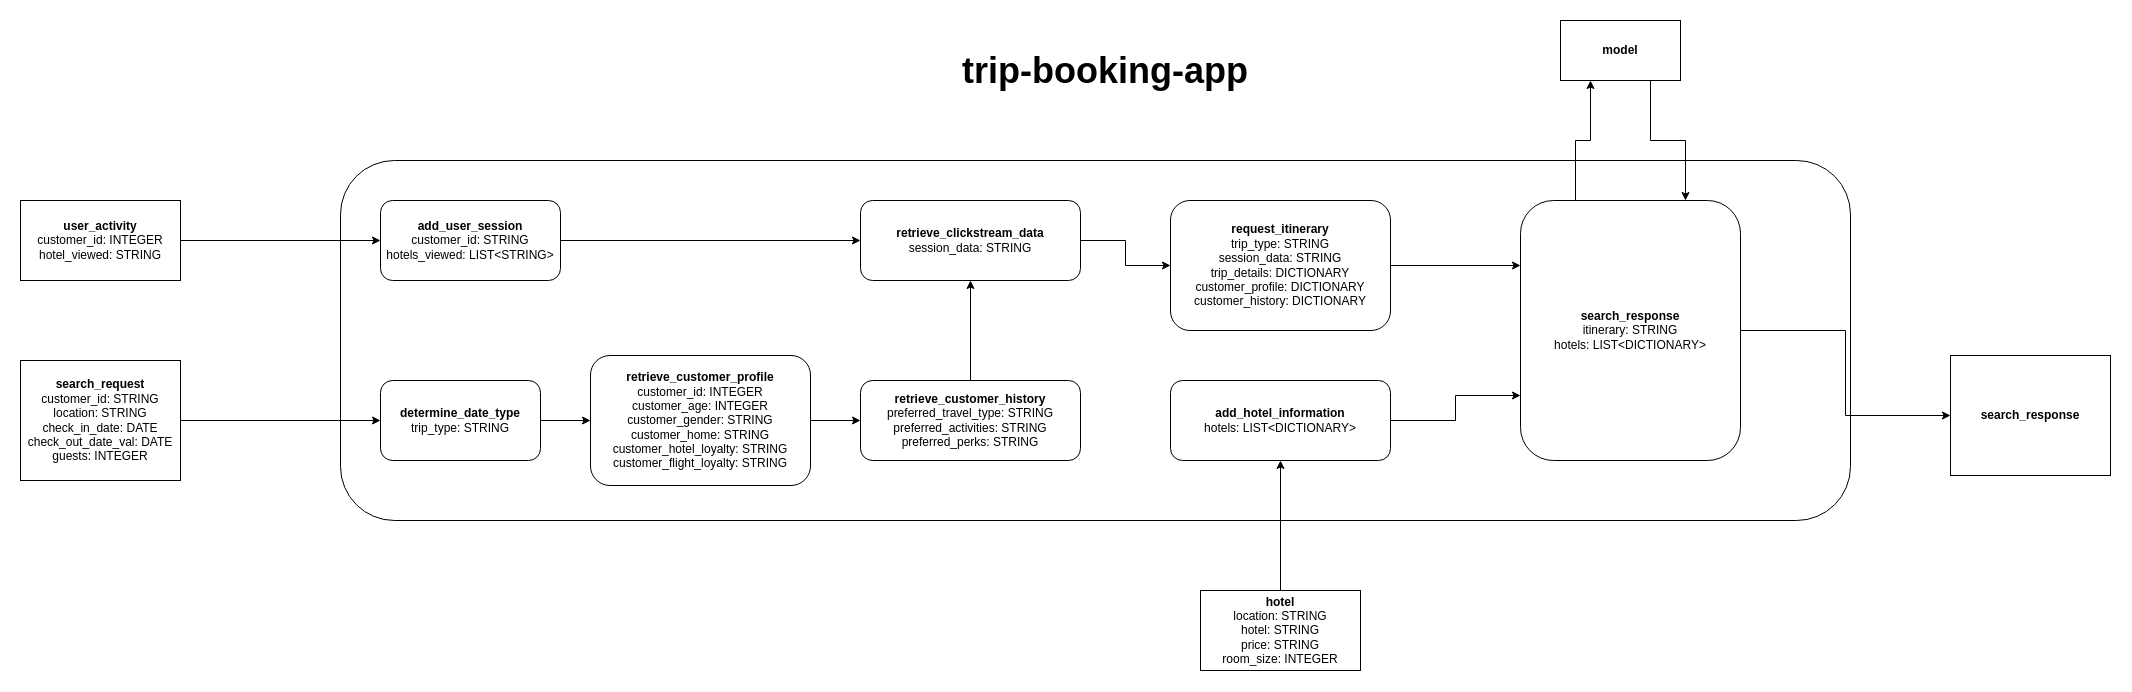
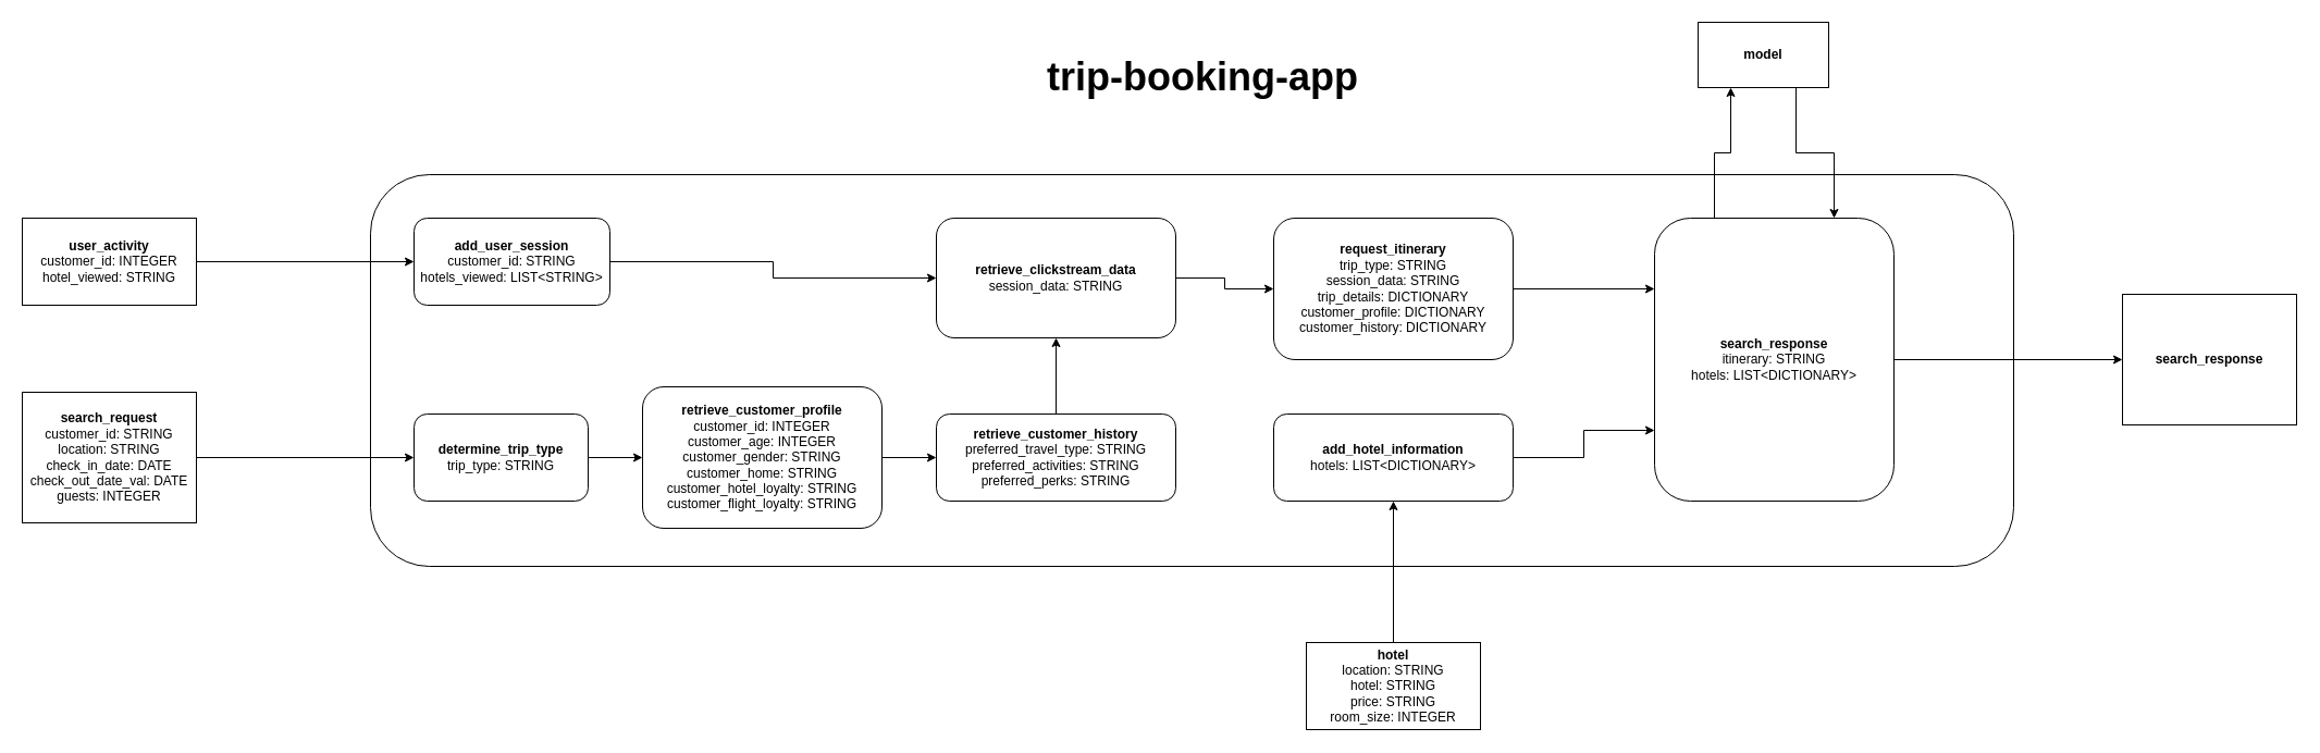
  <mxCell id="0" />
  <mxCell id="1" parent="0" />
  <mxCell id="2" value="" style="rounded=1;whiteSpace=wrap;html=1;" vertex="1" parent="1"><mxGeometry x="340" y="160" width="1510" height="360" as="geometry" /></mxCell>
  <mxCell id="3" style="edgeStyle=orthogonalEdgeStyle;rounded=0;orthogonalLoop=1;jettySize=auto;html=1;entryX=0;entryY=0.5;entryDx=0;entryDy=0;" edge="1" parent="1" source="4" target="8"><mxGeometry relative="1" as="geometry" /></mxCell>
  <mxCell id="4" value="&lt;b&gt;user_activity&lt;br&gt;&lt;/b&gt;customer_id: INTEGER&lt;br&gt;hotel_viewed: STRING" style="rounded=0;whiteSpace=wrap;html=1;" vertex="1" parent="1"><mxGeometry x="20" y="200" width="160" height="80" as="geometry" /></mxCell>
  <mxCell id="5" style="edgeStyle=orthogonalEdgeStyle;rounded=0;orthogonalLoop=1;jettySize=auto;html=1;exitX=1;exitY=0.5;exitDx=0;exitDy=0;entryX=0;entryY=0.5;entryDx=0;entryDy=0;" edge="1" parent="1" source="6" target="10"><mxGeometry relative="1" as="geometry" /></mxCell>
  <mxCell id="6" value="&lt;b&gt;search_request&lt;br&gt;&lt;/b&gt;customer_id: STRING&lt;br&gt;location: STRING&lt;br&gt;check_in_date: DATE&lt;br&gt;check_out_date_val: DATE&lt;br style=&quot;border-color: var(--border-color);&quot;&gt;guests: INTEGER" style="rounded=0;whiteSpace=wrap;html=1;" vertex="1" parent="1"><mxGeometry x="20" y="360" width="160" height="120" as="geometry" /></mxCell>
  <mxCell id="7" style="edgeStyle=orthogonalEdgeStyle;rounded=0;orthogonalLoop=1;jettySize=auto;html=1;" edge="1" parent="1" source="8" target="16"><mxGeometry relative="1" as="geometry" /></mxCell>
  <mxCell id="8" value="&lt;b&gt;add_user_session&lt;/b&gt;&lt;br&gt;customer_id: STRING&lt;br&gt;hotels_viewed: LIST&amp;lt;STRING&amp;gt;" style="rounded=1;whiteSpace=wrap;html=1;" vertex="1" parent="1"><mxGeometry x="380" y="200" width="180" height="80" as="geometry" /></mxCell>
  <mxCell id="9" style="edgeStyle=orthogonalEdgeStyle;rounded=0;orthogonalLoop=1;jettySize=auto;html=1;entryX=0;entryY=0.5;entryDx=0;entryDy=0;" edge="1" parent="1" source="10" target="12"><mxGeometry relative="1" as="geometry" /></mxCell>
- <mxCell id="10" value="&lt;b&gt;determine_date_type&lt;/b&gt;&lt;br&gt;trip_type: STRING" style="rounded=1;whiteSpace=wrap;html=1;" vertex="1" parent="1"><mxGeometry x="380" y="380" width="160" height="80" as="geometry" /></mxCell>
+ <mxCell id="10" value="&lt;b&gt;determine_trip_type&lt;/b&gt;&lt;br&gt;trip_type: STRING" style="rounded=1;whiteSpace=wrap;html=1;" vertex="1" parent="1"><mxGeometry x="380" y="380" width="160" height="80" as="geometry" /></mxCell>
  <mxCell id="11" style="edgeStyle=orthogonalEdgeStyle;rounded=0;orthogonalLoop=1;jettySize=auto;html=1;exitX=1;exitY=0.5;exitDx=0;exitDy=0;entryX=0;entryY=0.5;entryDx=0;entryDy=0;" edge="1" parent="1" source="12" target="14"><mxGeometry relative="1" as="geometry" /></mxCell>
  <mxCell id="12" value="&lt;b&gt;retrieve_customer_profile&lt;/b&gt;&lt;br&gt;customer_id: INTEGER&lt;br&gt;customer_age: INTEGER&lt;br&gt;customer_gender: STRING&lt;br&gt;customer_home: STRING&lt;br&gt;customer_hotel_loyalty: STRING&lt;br&gt;customer_flight_loyalty: STRING" style="rounded=1;whiteSpace=wrap;html=1;" vertex="1" parent="1"><mxGeometry x="590" y="355" width="220" height="130" as="geometry" /></mxCell>
  <mxCell id="13" style="edgeStyle=orthogonalEdgeStyle;rounded=0;orthogonalLoop=1;jettySize=auto;html=1;" edge="1" parent="1" source="14" target="16"><mxGeometry relative="1" as="geometry" /></mxCell>
  <mxCell id="14" value="&lt;b&gt;retrieve_customer_history&lt;/b&gt;&lt;br&gt;preferred_travel_type: STRING&lt;br&gt;preferred_activities: STRING&lt;br&gt;preferred_perks: STRING" style="rounded=1;whiteSpace=wrap;html=1;" vertex="1" parent="1"><mxGeometry x="860" y="380" width="220" height="80" as="geometry" /></mxCell>
  <mxCell id="15" style="edgeStyle=orthogonalEdgeStyle;rounded=0;orthogonalLoop=1;jettySize=auto;html=1;exitX=1;exitY=0.5;exitDx=0;exitDy=0;" edge="1" parent="1" source="16" target="18"><mxGeometry relative="1" as="geometry" /></mxCell>
- <mxCell id="16" value="&lt;b&gt;retrieve_clickstream_data&lt;/b&gt;&lt;br&gt;session_data: STRING" style="rounded=1;whiteSpace=wrap;html=1;" vertex="1" parent="1"><mxGeometry x="860" y="200" width="220" height="80" as="geometry" /></mxCell>
+ <mxCell id="16" value="&lt;b&gt;retrieve_clickstream_data&lt;/b&gt;&lt;br&gt;session_data: STRING" style="rounded=1;whiteSpace=wrap;html=1;" vertex="1" parent="1"><mxGeometry x="860" y="200" width="220" height="110" as="geometry" /></mxCell>
  <mxCell id="17" style="edgeStyle=orthogonalEdgeStyle;rounded=0;orthogonalLoop=1;jettySize=auto;html=1;exitX=1;exitY=0.5;exitDx=0;exitDy=0;entryX=0;entryY=0.25;entryDx=0;entryDy=0;" edge="1" parent="1" source="18" target="25"><mxGeometry relative="1" as="geometry" /></mxCell>
  <mxCell id="18" value="&lt;b&gt;request_itinerary&lt;/b&gt;&lt;br&gt;trip_type: STRING&lt;br&gt;session_data: STRING&lt;br&gt;trip_details: DICTIONARY&lt;br&gt;customer_profile: DICTIONARY&lt;br&gt;customer_history: DICTIONARY" style="rounded=1;whiteSpace=wrap;html=1;" vertex="1" parent="1"><mxGeometry x="1170" y="200" width="220" height="130" as="geometry" /></mxCell>
  <mxCell id="19" style="edgeStyle=orthogonalEdgeStyle;rounded=0;orthogonalLoop=1;jettySize=auto;html=1;entryX=0.5;entryY=1;entryDx=0;entryDy=0;" edge="1" parent="1" source="20" target="22"><mxGeometry relative="1" as="geometry" /></mxCell>
  <mxCell id="20" value="&lt;b&gt;hotel&lt;br&gt;&lt;/b&gt;location: STRING&lt;br&gt;hotel: STRING&lt;br&gt;price: STRING&lt;br&gt;room_size: INTEGER" style="rounded=0;whiteSpace=wrap;html=1;" vertex="1" parent="1"><mxGeometry x="1200" y="590" width="160" height="80" as="geometry" /></mxCell>
  <mxCell id="21" style="edgeStyle=orthogonalEdgeStyle;rounded=0;orthogonalLoop=1;jettySize=auto;html=1;exitX=1;exitY=0.5;exitDx=0;exitDy=0;entryX=0;entryY=0.75;entryDx=0;entryDy=0;" edge="1" parent="1" source="22" target="25"><mxGeometry relative="1" as="geometry" /></mxCell>
  <mxCell id="22" value="&lt;b&gt;add_hotel_information&lt;br&gt;&lt;/b&gt;hotels: LIST&amp;lt;DICTIONARY&amp;gt;" style="rounded=1;whiteSpace=wrap;html=1;" vertex="1" parent="1"><mxGeometry x="1170" y="380" width="220" height="80" as="geometry" /></mxCell>
  <mxCell id="23" style="edgeStyle=orthogonalEdgeStyle;rounded=0;orthogonalLoop=1;jettySize=auto;html=1;entryX=0;entryY=0.5;entryDx=0;entryDy=0;" edge="1" parent="1" source="25" target="26"><mxGeometry relative="1" as="geometry" /></mxCell>
  <mxCell id="24" style="edgeStyle=orthogonalEdgeStyle;rounded=0;orthogonalLoop=1;jettySize=auto;html=1;exitX=0.25;exitY=0;exitDx=0;exitDy=0;entryX=0.25;entryY=1;entryDx=0;entryDy=0;" edge="1" parent="1" source="25" target="29"><mxGeometry relative="1" as="geometry" /></mxCell>
  <mxCell id="25" value="&lt;b&gt;search_response&lt;br&gt;&lt;/b&gt;itinerary: STRING&lt;br&gt;hotels: LIST&amp;lt;DICTIONARY&amp;gt;" style="rounded=1;whiteSpace=wrap;html=1;" vertex="1" parent="1"><mxGeometry x="1520" y="200" width="220" height="260" as="geometry" /></mxCell>
- <mxCell id="26" value="&lt;b&gt;search_response&lt;/b&gt;" style="rounded=0;whiteSpace=wrap;html=1;" vertex="1" parent="1"><mxGeometry x="1950" y="355" width="160" height="120" as="geometry" /></mxCell>
+ <mxCell id="26" value="&lt;b&gt;search_response&lt;/b&gt;" style="rounded=0;whiteSpace=wrap;html=1;" vertex="1" parent="1"><mxGeometry x="1950" y="270" width="160" height="120" as="geometry" /></mxCell>
  <mxCell id="27" value="&lt;b&gt;&lt;font style=&quot;font-size: 36px;&quot;&gt;trip-booking-app&lt;/font&gt;&lt;/b&gt;" style="text;html=1;strokeColor=none;fillColor=none;align=center;verticalAlign=middle;whiteSpace=wrap;rounded=0;" vertex="1" parent="1"><mxGeometry x="920" y="30" width="370" height="80" as="geometry" /></mxCell>
  <mxCell id="28" style="edgeStyle=orthogonalEdgeStyle;rounded=0;orthogonalLoop=1;jettySize=auto;html=1;exitX=0.75;exitY=1;exitDx=0;exitDy=0;entryX=0.75;entryY=0;entryDx=0;entryDy=0;" edge="1" parent="1" source="29" target="25"><mxGeometry relative="1" as="geometry" /></mxCell>
  <mxCell id="29" value="&lt;b&gt;model&lt;/b&gt;" style="rounded=0;whiteSpace=wrap;html=1;" vertex="1" parent="1"><mxGeometry x="1560" y="20" width="120" height="60" as="geometry" /></mxCell>
